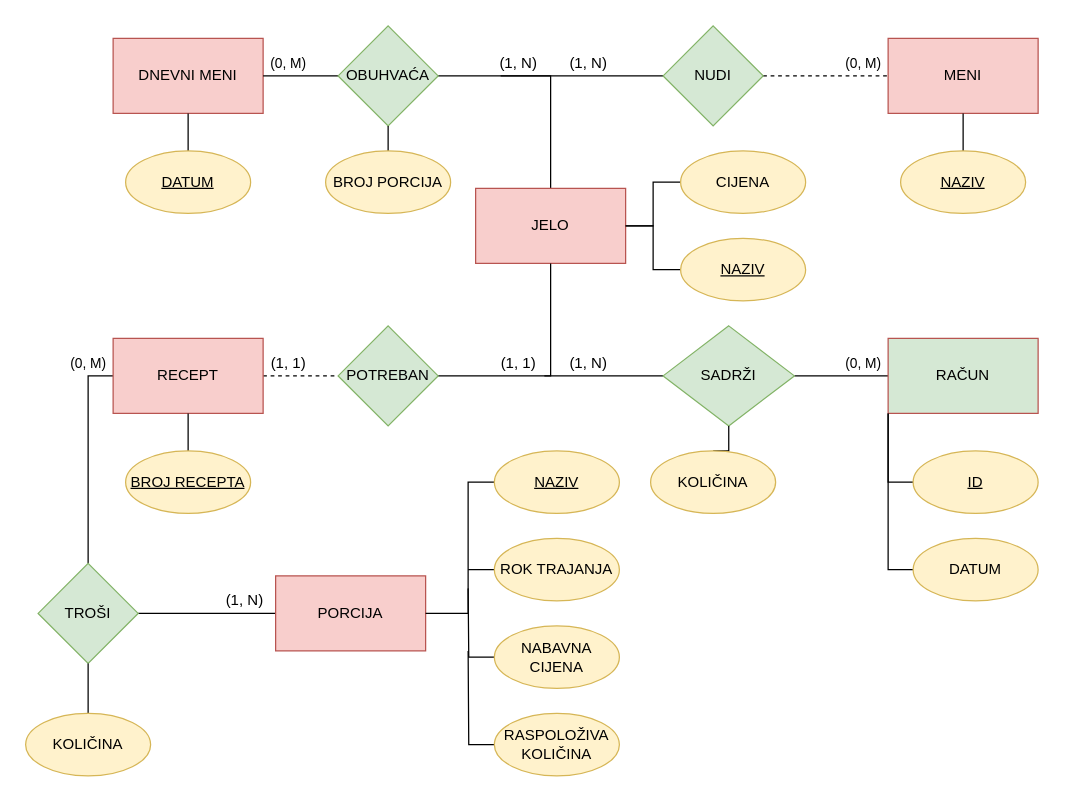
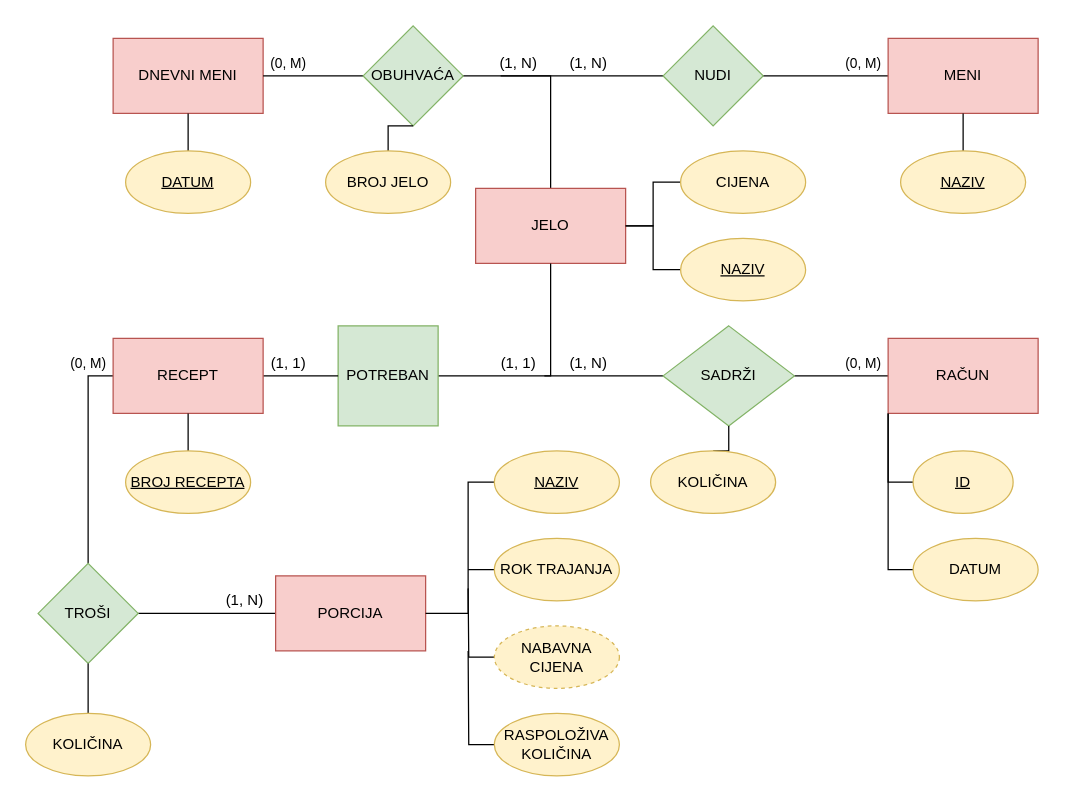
  <mxCell id="0" />
  <mxCell id="1" parent="0" />
  <mxCell id="2" value="DNEVNI MENI" style="rounded=0;whiteSpace=wrap;html=1;fillColor=#f8cecc;strokeColor=#b85450;" parent="1" vertex="1"><mxGeometry x="90" y="30" width="120" height="60" as="geometry" /></mxCell>
  <mxCell id="3" style="edgeStyle=orthogonalEdgeStyle;rounded=0;orthogonalLoop=1;jettySize=auto;html=1;entryX=1;entryY=0.5;entryDx=0;entryDy=0;endArrow=none;endFill=0;verticalAlign=bottom;" parent="1" source="5" target="2" edge="1"><mxGeometry relative="1" as="geometry" /></mxCell>
  <mxCell id="4" style="edgeStyle=orthogonalEdgeStyle;rounded=0;orthogonalLoop=1;jettySize=auto;html=1;entryX=0.5;entryY=0;entryDx=0;entryDy=0;endArrow=none;endFill=0;" parent="1" source="5" target="6" edge="1"><mxGeometry relative="1" as="geometry" /></mxCell>
- <mxCell id="5" value="OBUHVAĆA" style="rhombus;whiteSpace=wrap;html=1;fillColor=#d5e8d4;strokeColor=#82b366;" parent="1" vertex="1"><mxGeometry x="270" y="20" width="80" height="80" as="geometry" /></mxCell>
+ <mxCell id="5" value="OBUHVAĆA" style="rhombus;whiteSpace=wrap;html=1;fillColor=#d5e8d4;strokeColor=#82b366;" parent="1" vertex="1"><mxGeometry x="290" y="20" width="80" height="80" as="geometry" /></mxCell>
  <mxCell id="6" value="JELO" style="rounded=0;whiteSpace=wrap;html=1;fillColor=#f8cecc;strokeColor=#b85450;" parent="1" vertex="1"><mxGeometry x="380" y="150" width="120" height="60" as="geometry" /></mxCell>
  <mxCell id="7" style="edgeStyle=orthogonalEdgeStyle;rounded=0;orthogonalLoop=1;jettySize=auto;html=1;endArrow=none;endFill=0;" parent="1" source="9" edge="1"><mxGeometry relative="1" as="geometry"><mxPoint x="400" y="60" as="targetPoint" /></mxGeometry></mxCell>
- <mxCell id="8" style="edgeStyle=orthogonalEdgeStyle;rounded=0;orthogonalLoop=1;jettySize=auto;html=1;entryX=0;entryY=0.5;entryDx=0;entryDy=0;endArrow=none;endFill=0;dashed=1;" parent="1" source="9" target="10" edge="1"><mxGeometry relative="1" as="geometry" /></mxCell>
+ <mxCell id="8" style="edgeStyle=orthogonalEdgeStyle;rounded=0;orthogonalLoop=1;jettySize=auto;html=1;entryX=0;entryY=0.5;entryDx=0;entryDy=0;endArrow=none;endFill=0;" parent="1" source="9" target="10" edge="1"><mxGeometry relative="1" as="geometry" /></mxCell>
  <mxCell id="9" value="NUDI" style="rhombus;whiteSpace=wrap;html=1;fillColor=#d5e8d4;strokeColor=#82b366;" parent="1" vertex="1"><mxGeometry x="530" y="20" width="80" height="80" as="geometry" /></mxCell>
  <mxCell id="10" value="MENI" style="rounded=0;whiteSpace=wrap;html=1;fillColor=#f8cecc;strokeColor=#b85450;" parent="1" vertex="1"><mxGeometry x="710" y="30" width="120" height="60" as="geometry" /></mxCell>
  <mxCell id="11" style="edgeStyle=orthogonalEdgeStyle;rounded=0;orthogonalLoop=1;jettySize=auto;html=1;endArrow=none;endFill=0;" parent="1" source="13" edge="1"><mxGeometry relative="1" as="geometry"><mxPoint x="435" y="300" as="targetPoint" /></mxGeometry></mxCell>
  <mxCell id="12" style="edgeStyle=orthogonalEdgeStyle;rounded=0;orthogonalLoop=1;jettySize=auto;html=1;entryX=0;entryY=0.5;entryDx=0;entryDy=0;endArrow=none;endFill=0;" parent="1" source="13" target="16" edge="1"><mxGeometry relative="1" as="geometry"><mxPoint x="755" y="340" as="targetPoint" /></mxGeometry></mxCell>
  <mxCell id="13" value="SADRŽI" style="rhombus;whiteSpace=wrap;html=1;fillColor=#d5e8d4;strokeColor=#82b366;" parent="1" vertex="1"><mxGeometry x="530" y="260" width="105" height="80" as="geometry" /></mxCell>
  <mxCell id="14" style="edgeStyle=orthogonalEdgeStyle;rounded=0;orthogonalLoop=1;jettySize=auto;html=1;entryX=0.5;entryY=1;entryDx=0;entryDy=0;endArrow=none;endFill=0;" parent="1" source="15" target="6" edge="1"><mxGeometry relative="1" as="geometry" /></mxCell>
- <mxCell id="15" value="POTREBAN" style="rhombus;whiteSpace=wrap;html=1;fillColor=#d5e8d4;strokeColor=#82b366;" parent="1" vertex="1"><mxGeometry x="270" y="260" width="80" height="80" as="geometry" /></mxCell>
- <mxCell id="16" value="RAČUN" style="rounded=0;whiteSpace=wrap;html=1;fillColor=#d5e8d4;strokeColor=#b85450;" parent="1" vertex="1"><mxGeometry x="710" y="270" width="120" height="60" as="geometry" /></mxCell>
- <mxCell id="17" style="edgeStyle=orthogonalEdgeStyle;rounded=0;orthogonalLoop=1;jettySize=auto;html=1;entryX=0;entryY=0.5;entryDx=0;entryDy=0;endArrow=none;endFill=0;exitX=1;exitY=0.5;exitDx=0;exitDy=0;dashed=1;" parent="1" source="28" target="15" edge="1"><mxGeometry relative="1" as="geometry"><mxPoint x="175" y="300" as="sourcePoint" /></mxGeometry></mxCell>
+ <mxCell id="15" value="POTREBAN" style="whiteSpace=wrap;html=1;fillColor=#d5e8d4;strokeColor=#82b366;rounded=0;" parent="1" vertex="1"><mxGeometry x="270" y="260" width="80" height="80" as="geometry" /></mxCell>
+ <mxCell id="16" value="RAČUN" style="rounded=0;whiteSpace=wrap;html=1;fillColor=#f8cecc;strokeColor=#b85450;" parent="1" vertex="1"><mxGeometry x="710" y="270" width="120" height="60" as="geometry" /></mxCell>
+ <mxCell id="17" style="edgeStyle=orthogonalEdgeStyle;rounded=0;orthogonalLoop=1;jettySize=auto;html=1;entryX=0;entryY=0.5;entryDx=0;entryDy=0;endArrow=none;endFill=0;exitX=1;exitY=0.5;exitDx=0;exitDy=0;" parent="1" source="28" target="15" edge="1"><mxGeometry relative="1" as="geometry"><mxPoint x="175" y="300" as="sourcePoint" /></mxGeometry></mxCell>
  <mxCell id="18" style="edgeStyle=orthogonalEdgeStyle;rounded=0;orthogonalLoop=1;jettySize=auto;html=1;entryX=0;entryY=0.5;entryDx=0;entryDy=0;endArrow=none;endFill=0;" parent="1" source="20" target="28" edge="1"><mxGeometry relative="1" as="geometry"><mxPoint x="115" y="330" as="targetPoint" /></mxGeometry></mxCell>
  <mxCell id="19" style="edgeStyle=orthogonalEdgeStyle;rounded=0;orthogonalLoop=1;jettySize=auto;html=1;entryX=0;entryY=0.5;entryDx=0;entryDy=0;endArrow=none;endFill=0;" parent="1" source="20" target="21" edge="1"><mxGeometry relative="1" as="geometry" /></mxCell>
  <mxCell id="20" value="TROŠI" style="rhombus;whiteSpace=wrap;html=1;fillColor=#d5e8d4;strokeColor=#82b366;" parent="1" vertex="1"><mxGeometry x="30" y="450" width="80" height="80" as="geometry" /></mxCell>
  <mxCell id="21" value="PORCIJA" style="rounded=0;whiteSpace=wrap;html=1;fillColor=#f8cecc;strokeColor=#b85450;" parent="1" vertex="1"><mxGeometry x="220" y="460" width="120" height="60" as="geometry" /></mxCell>
  <mxCell id="22" value="(1, N)" style="text;html=1;align=center;verticalAlign=middle;resizable=0;points=[];autosize=1;" parent="1" vertex="1"><mxGeometry x="389" y="40" width="50" height="20" as="geometry" /></mxCell>
  <mxCell id="23" value="(1, N)" style="text;html=1;align=center;verticalAlign=middle;resizable=0;points=[];autosize=1;" parent="1" vertex="1"><mxGeometry x="445" y="40" width="50" height="20" as="geometry" /></mxCell>
  <mxCell id="24" value="(1, N)" style="text;html=1;align=center;verticalAlign=middle;resizable=0;points=[];autosize=1;" parent="1" vertex="1"><mxGeometry x="445" y="280" width="50" height="20" as="geometry" /></mxCell>
  <mxCell id="25" value="(1, 1)" style="text;html=1;align=center;verticalAlign=middle;resizable=0;points=[];autosize=1;" parent="1" vertex="1"><mxGeometry x="394" y="280" width="40" height="20" as="geometry" /></mxCell>
  <mxCell id="26" value="(1, 1)" style="text;html=1;align=center;verticalAlign=middle;resizable=0;points=[];autosize=1;" parent="1" vertex="1"><mxGeometry x="210" y="280" width="40" height="20" as="geometry" /></mxCell>
  <mxCell id="27" value="(1, N)" style="text;html=1;align=center;verticalAlign=middle;resizable=0;points=[];autosize=1;" parent="1" vertex="1"><mxGeometry x="170" y="470" width="50" height="20" as="geometry" /></mxCell>
  <mxCell id="28" value="RECEPT" style="rounded=0;whiteSpace=wrap;html=1;fillColor=#f8cecc;strokeColor=#b85450;" parent="1" vertex="1"><mxGeometry x="90" y="270" width="120" height="60" as="geometry" /></mxCell>
  <mxCell id="29" value="&lt;span style=&quot;font-size: 11px ; background-color: rgb(255 , 255 , 255)&quot;&gt;(0, M)&lt;/span&gt;" style="text;html=1;align=center;verticalAlign=middle;resizable=0;points=[];autosize=1;" parent="1" vertex="1"><mxGeometry x="50" y="280" width="40" height="20" as="geometry" /></mxCell>
  <mxCell id="30" value="&lt;span style=&quot;font-size: 11px ; background-color: rgb(255 , 255 , 255)&quot;&gt;(0, M)&lt;/span&gt;" style="text;html=1;align=center;verticalAlign=middle;resizable=0;points=[];autosize=1;" parent="1" vertex="1"><mxGeometry x="210" y="40" width="40" height="20" as="geometry" /></mxCell>
  <mxCell id="31" value="&lt;span style=&quot;font-size: 11px ; background-color: rgb(255 , 255 , 255)&quot;&gt;(0, M)&lt;/span&gt;" style="text;html=1;align=center;verticalAlign=middle;resizable=0;points=[];autosize=1;" parent="1" vertex="1"><mxGeometry x="670" y="40" width="40" height="20" as="geometry" /></mxCell>
  <mxCell id="32" value="&lt;span style=&quot;font-size: 11px ; background-color: rgb(255 , 255 , 255)&quot;&gt;(0, M)&lt;/span&gt;" style="text;html=1;align=center;verticalAlign=middle;resizable=0;points=[];autosize=1;" parent="1" vertex="1"><mxGeometry x="670" y="280" width="40" height="20" as="geometry" /></mxCell>
  <mxCell id="33" style="edgeStyle=orthogonalEdgeStyle;rounded=0;orthogonalLoop=1;jettySize=auto;html=1;endArrow=none;endFill=0;" parent="1" source="34" target="20" edge="1"><mxGeometry relative="1" as="geometry" /></mxCell>
  <mxCell id="34" value="&lt;span&gt;KOLIČINA&lt;/span&gt;" style="ellipse;whiteSpace=wrap;html=1;glass=0;fillColor=#fff2cc;strokeColor=#d6b656;" parent="1" vertex="1"><mxGeometry x="20" y="570" width="100" height="50" as="geometry" /></mxCell>
  <mxCell id="35" style="edgeStyle=orthogonalEdgeStyle;rounded=0;orthogonalLoop=1;jettySize=auto;html=1;entryX=0.5;entryY=1;entryDx=0;entryDy=0;endArrow=none;endFill=0;" parent="1" source="36" target="28" edge="1"><mxGeometry relative="1" as="geometry" /></mxCell>
  <mxCell id="36" value="BROJ RECEPTA" style="ellipse;whiteSpace=wrap;html=1;glass=0;fillColor=#fff2cc;strokeColor=#d6b656;fontStyle=4" parent="1" vertex="1"><mxGeometry x="100" y="360" width="100" height="50" as="geometry" /></mxCell>
  <mxCell id="37" style="edgeStyle=orthogonalEdgeStyle;rounded=0;orthogonalLoop=1;jettySize=auto;html=1;endArrow=none;endFill=0;" parent="1" source="38" edge="1"><mxGeometry relative="1" as="geometry"><mxPoint x="374" y="470" as="targetPoint" /></mxGeometry></mxCell>
- <mxCell id="38" value="&lt;span&gt;NABAVNA CIJENA&lt;/span&gt;" style="ellipse;whiteSpace=wrap;html=1;glass=0;fillColor=#fff2cc;strokeColor=#d6b656;" parent="1" vertex="1"><mxGeometry x="395" y="500" width="100" height="50" as="geometry" /></mxCell>
+ <mxCell id="38" value="&lt;span&gt;NABAVNA CIJENA&lt;/span&gt;" style="ellipse;whiteSpace=wrap;html=1;glass=0;fillColor=#fff2cc;strokeColor=#d6b656;dashed=1;" parent="1" vertex="1"><mxGeometry x="395" y="500" width="100" height="50" as="geometry" /></mxCell>
  <mxCell id="39" style="edgeStyle=orthogonalEdgeStyle;rounded=0;orthogonalLoop=1;jettySize=auto;html=1;endArrow=none;endFill=0;" parent="1" source="40" edge="1"><mxGeometry relative="1" as="geometry"><mxPoint x="374" y="455" as="targetPoint" /></mxGeometry></mxCell>
  <mxCell id="40" value="&lt;span&gt;ROK TRAJANJA&lt;/span&gt;" style="ellipse;whiteSpace=wrap;html=1;glass=0;fillColor=#fff2cc;strokeColor=#d6b656;" parent="1" vertex="1"><mxGeometry x="395" y="430" width="100" height="50" as="geometry" /></mxCell>
  <mxCell id="41" style="edgeStyle=orthogonalEdgeStyle;rounded=0;orthogonalLoop=1;jettySize=auto;html=1;entryX=1;entryY=0.5;entryDx=0;entryDy=0;endArrow=none;endFill=0;" parent="1" source="42" target="21" edge="1"><mxGeometry relative="1" as="geometry"><Array as="points"><mxPoint x="374" y="385" /><mxPoint x="374" y="490" /><mxPoint x="340" y="490" /></Array></mxGeometry></mxCell>
  <mxCell id="42" value="&lt;span&gt;NAZIV&lt;/span&gt;" style="ellipse;whiteSpace=wrap;html=1;glass=0;fontStyle=4;fillColor=#fff2cc;strokeColor=#d6b656;" parent="1" vertex="1"><mxGeometry x="395" y="360" width="100" height="50" as="geometry" /></mxCell>
  <mxCell id="43" style="edgeStyle=orthogonalEdgeStyle;rounded=0;orthogonalLoop=1;jettySize=auto;html=1;endArrow=none;endFill=0;" parent="1" source="44" edge="1"><mxGeometry relative="1" as="geometry"><mxPoint x="374" y="520" as="targetPoint" /></mxGeometry></mxCell>
  <mxCell id="44" value="&lt;span&gt;RASPOLOŽIVA KOLIČINA&lt;/span&gt;" style="ellipse;whiteSpace=wrap;html=1;glass=0;fillColor=#fff2cc;strokeColor=#d6b656;" parent="1" vertex="1"><mxGeometry x="395" y="570" width="100" height="50" as="geometry" /></mxCell>
  <mxCell id="45" style="edgeStyle=orthogonalEdgeStyle;rounded=0;orthogonalLoop=1;jettySize=auto;html=1;entryX=0;entryY=1;entryDx=0;entryDy=0;endArrow=none;endFill=0;exitX=0;exitY=0.5;exitDx=0;exitDy=0;" parent="1" source="46" target="16" edge="1"><mxGeometry relative="1" as="geometry" /></mxCell>
  <mxCell id="46" value="&lt;span&gt;DATUM&lt;/span&gt;" style="ellipse;whiteSpace=wrap;html=1;glass=0;fillColor=#fff2cc;strokeColor=#d6b656;" parent="1" vertex="1"><mxGeometry x="730" y="430" width="100" height="50" as="geometry" /></mxCell>
  <mxCell id="47" style="edgeStyle=orthogonalEdgeStyle;rounded=0;orthogonalLoop=1;jettySize=auto;html=1;entryX=0;entryY=1;entryDx=0;entryDy=0;endArrow=none;endFill=0;exitX=0;exitY=0.5;exitDx=0;exitDy=0;" parent="1" source="48" target="16" edge="1"><mxGeometry relative="1" as="geometry" /></mxCell>
- <mxCell id="48" value="&lt;span&gt;ID&lt;/span&gt;" style="ellipse;whiteSpace=wrap;html=1;glass=0;fontStyle=4;fillColor=#fff2cc;strokeColor=#d6b656;" parent="1" vertex="1"><mxGeometry x="730" y="360" width="100" height="50" as="geometry" /></mxCell>
+ <mxCell id="48" value="&lt;span&gt;ID&lt;/span&gt;" style="ellipse;whiteSpace=wrap;html=1;glass=0;fontStyle=4;fillColor=#fff2cc;strokeColor=#d6b656;" parent="1" vertex="1"><mxGeometry x="730" y="360" width="80" height="50" as="geometry" /></mxCell>
  <mxCell id="49" value="" style="edgeStyle=orthogonalEdgeStyle;rounded=0;orthogonalLoop=1;jettySize=auto;html=1;endArrow=none;endFill=0;" parent="1" source="50" target="2" edge="1"><mxGeometry relative="1" as="geometry" /></mxCell>
  <mxCell id="50" value="DATUM" style="ellipse;whiteSpace=wrap;html=1;glass=0;fillColor=#fff2cc;strokeColor=#d6b656;fontStyle=4" parent="1" vertex="1"><mxGeometry x="100" y="120" width="100" height="50" as="geometry" /></mxCell>
  <mxCell id="51" value="" style="edgeStyle=orthogonalEdgeStyle;rounded=0;orthogonalLoop=1;jettySize=auto;html=1;endArrow=none;endFill=0;" parent="1" source="52" target="5" edge="1"><mxGeometry relative="1" as="geometry" /></mxCell>
- <mxCell id="52" value="BROJ PORCIJA" style="ellipse;whiteSpace=wrap;html=1;glass=0;fillColor=#fff2cc;strokeColor=#d6b656;fontStyle=0" parent="1" vertex="1"><mxGeometry x="260" y="120" width="100" height="50" as="geometry" /></mxCell>
+ <mxCell id="52" value="BROJ JELO" style="ellipse;whiteSpace=wrap;html=1;glass=0;fillColor=#fff2cc;strokeColor=#d6b656;fontStyle=0" parent="1" vertex="1"><mxGeometry x="260" y="120" width="100" height="50" as="geometry" /></mxCell>
  <mxCell id="53" style="edgeStyle=orthogonalEdgeStyle;rounded=0;orthogonalLoop=1;jettySize=auto;html=1;entryX=1;entryY=0.5;entryDx=0;entryDy=0;endArrow=none;endFill=0;" parent="1" source="54" target="6" edge="1"><mxGeometry relative="1" as="geometry" /></mxCell>
  <mxCell id="54" value="&lt;span&gt;NAZIV&lt;/span&gt;" style="ellipse;whiteSpace=wrap;html=1;glass=0;fillColor=#fff2cc;strokeColor=#d6b656;fontStyle=4" parent="1" vertex="1"><mxGeometry x="544" y="190" width="100" height="50" as="geometry" /></mxCell>
  <mxCell id="55" style="edgeStyle=orthogonalEdgeStyle;rounded=0;orthogonalLoop=1;jettySize=auto;html=1;entryX=1;entryY=0.5;entryDx=0;entryDy=0;endArrow=none;endFill=0;" parent="1" source="56" target="6" edge="1"><mxGeometry relative="1" as="geometry" /></mxCell>
  <mxCell id="56" value="CIJENA" style="ellipse;whiteSpace=wrap;html=1;glass=0;fillColor=#fff2cc;strokeColor=#d6b656;fontStyle=0" parent="1" vertex="1"><mxGeometry x="544" y="120" width="100" height="50" as="geometry" /></mxCell>
  <mxCell id="57" style="edgeStyle=orthogonalEdgeStyle;rounded=0;orthogonalLoop=1;jettySize=auto;html=1;entryX=0.5;entryY=1;entryDx=0;entryDy=0;endArrow=none;endFill=0;" parent="1" source="58" target="10" edge="1"><mxGeometry relative="1" as="geometry" /></mxCell>
  <mxCell id="58" value="&lt;span&gt;NAZIV&lt;/span&gt;" style="ellipse;whiteSpace=wrap;html=1;glass=0;fillColor=#fff2cc;strokeColor=#d6b656;fontStyle=4" parent="1" vertex="1"><mxGeometry x="720" y="120" width="100" height="50" as="geometry" /></mxCell>
  <mxCell id="59" style="edgeStyle=orthogonalEdgeStyle;rounded=0;orthogonalLoop=1;jettySize=auto;html=1;exitX=0.5;exitY=0;exitDx=0;exitDy=0;entryX=0.5;entryY=1;entryDx=0;entryDy=0;endArrow=none;endFill=0;" edge="1" parent="1" source="60" target="13"><mxGeometry relative="1" as="geometry" /></mxCell>
  <mxCell id="60" value="KOLIČINA" style="ellipse;whiteSpace=wrap;html=1;glass=0;fillColor=#fff2cc;strokeColor=#d6b656;fontStyle=0" vertex="1" parent="1"><mxGeometry x="520" y="360" width="100" height="50" as="geometry" /></mxCell>
